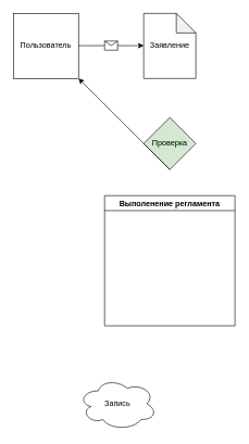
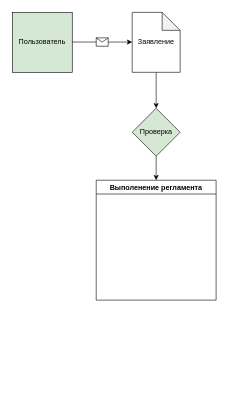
  <mxCell id="0" />
  <mxCell id="1" parent="0" />
- <mxCell id="2" value="Пользователь" style="whiteSpace=wrap;html=1;aspect=fixed;" parent="1" vertex="1"><mxGeometry x="20" y="20" width="100" height="100" as="geometry" /></mxCell>
+ <mxCell id="2" value="Пользователь" style="whiteSpace=wrap;html=1;aspect=fixed;fillColor=#d5e8d4;" parent="1" vertex="1"><mxGeometry x="20" y="20" width="100" height="100" as="geometry" /></mxCell>
  <mxCell id="3" value="" style="endArrow=classic;html=1;" parent="1" edge="1"><mxGeometry relative="1" as="geometry"><mxPoint x="120" y="69.5" as="sourcePoint" /><mxPoint x="220" y="69.5" as="targetPoint" /><Array as="points"><mxPoint x="190" y="69.5" /></Array></mxGeometry></mxCell>
  <mxCell id="4" value="" style="shape=message;html=1;outlineConnect=0;" parent="3" vertex="1"><mxGeometry width="20" height="14" relative="1" as="geometry"><mxPoint x="-10" y="-7" as="offset" /></mxGeometry></mxCell>
  <mxCell id="5" value="Заявление" style="shape=note;whiteSpace=wrap;html=1;backgroundOutline=1;darkOpacity=0.05;" parent="1" vertex="1"><mxGeometry x="220" y="20" width="80" height="100" as="geometry" /></mxCell>
  <mxCell id="6" value="Проверка" style="rhombus;whiteSpace=wrap;html=1;fillColor=#d5e8d4;" parent="1" vertex="1"><mxGeometry x="220" y="180" width="80" height="80" as="geometry" /></mxCell>
+ <mxCell id="7" value="" style="endArrow=classic;html=1;exitX=0.5;exitY=1;exitDx=0;exitDy=0;exitPerimeter=0;entryX=0.5;entryY=0;entryDx=0;entryDy=0;" parent="1" source="5" target="6" edge="1"><mxGeometry width="50" height="50" relative="1" as="geometry"><mxPoint x="450" y="290" as="sourcePoint" /><mxPoint x="500" y="240" as="targetPoint" /></mxGeometry></mxCell>
  <mxCell id="8" value="Выполенение регламента" style="swimlane;whiteSpace=wrap;html=1;" parent="1" vertex="1"><mxGeometry x="160" y="300" width="200" height="200" as="geometry" /></mxCell>
- <mxCell id="9" value="" style="endArrow=classic;html=1;exitX=0.5;exitY=1;exitDx=0;exitDy=0;" parent="1" source="6" target="2" edge="1"><mxGeometry width="50" height="50" relative="1" as="geometry"><mxPoint x="450" y="290" as="sourcePoint" /><mxPoint x="500" y="240" as="targetPoint" /></mxGeometry></mxCell>
- <mxCell id="10" value="Запись" style="ellipse;shape=cloud;whiteSpace=wrap;html=1;" parent="1" vertex="1"><mxGeometry x="120" y="580" width="120" height="80" as="geometry" /></mxCell>
+ <mxCell id="9" value="" style="endArrow=classic;html=1;exitX=0.5;exitY=1;exitDx=0;exitDy=0;entryX=0.5;entryY=0;entryDx=0;entryDy=0;" parent="1" source="6" target="8" edge="1"><mxGeometry width="50" height="50" relative="1" as="geometry"><mxPoint x="450" y="290" as="sourcePoint" /><mxPoint x="500" y="240" as="targetPoint" /></mxGeometry></mxCell>
